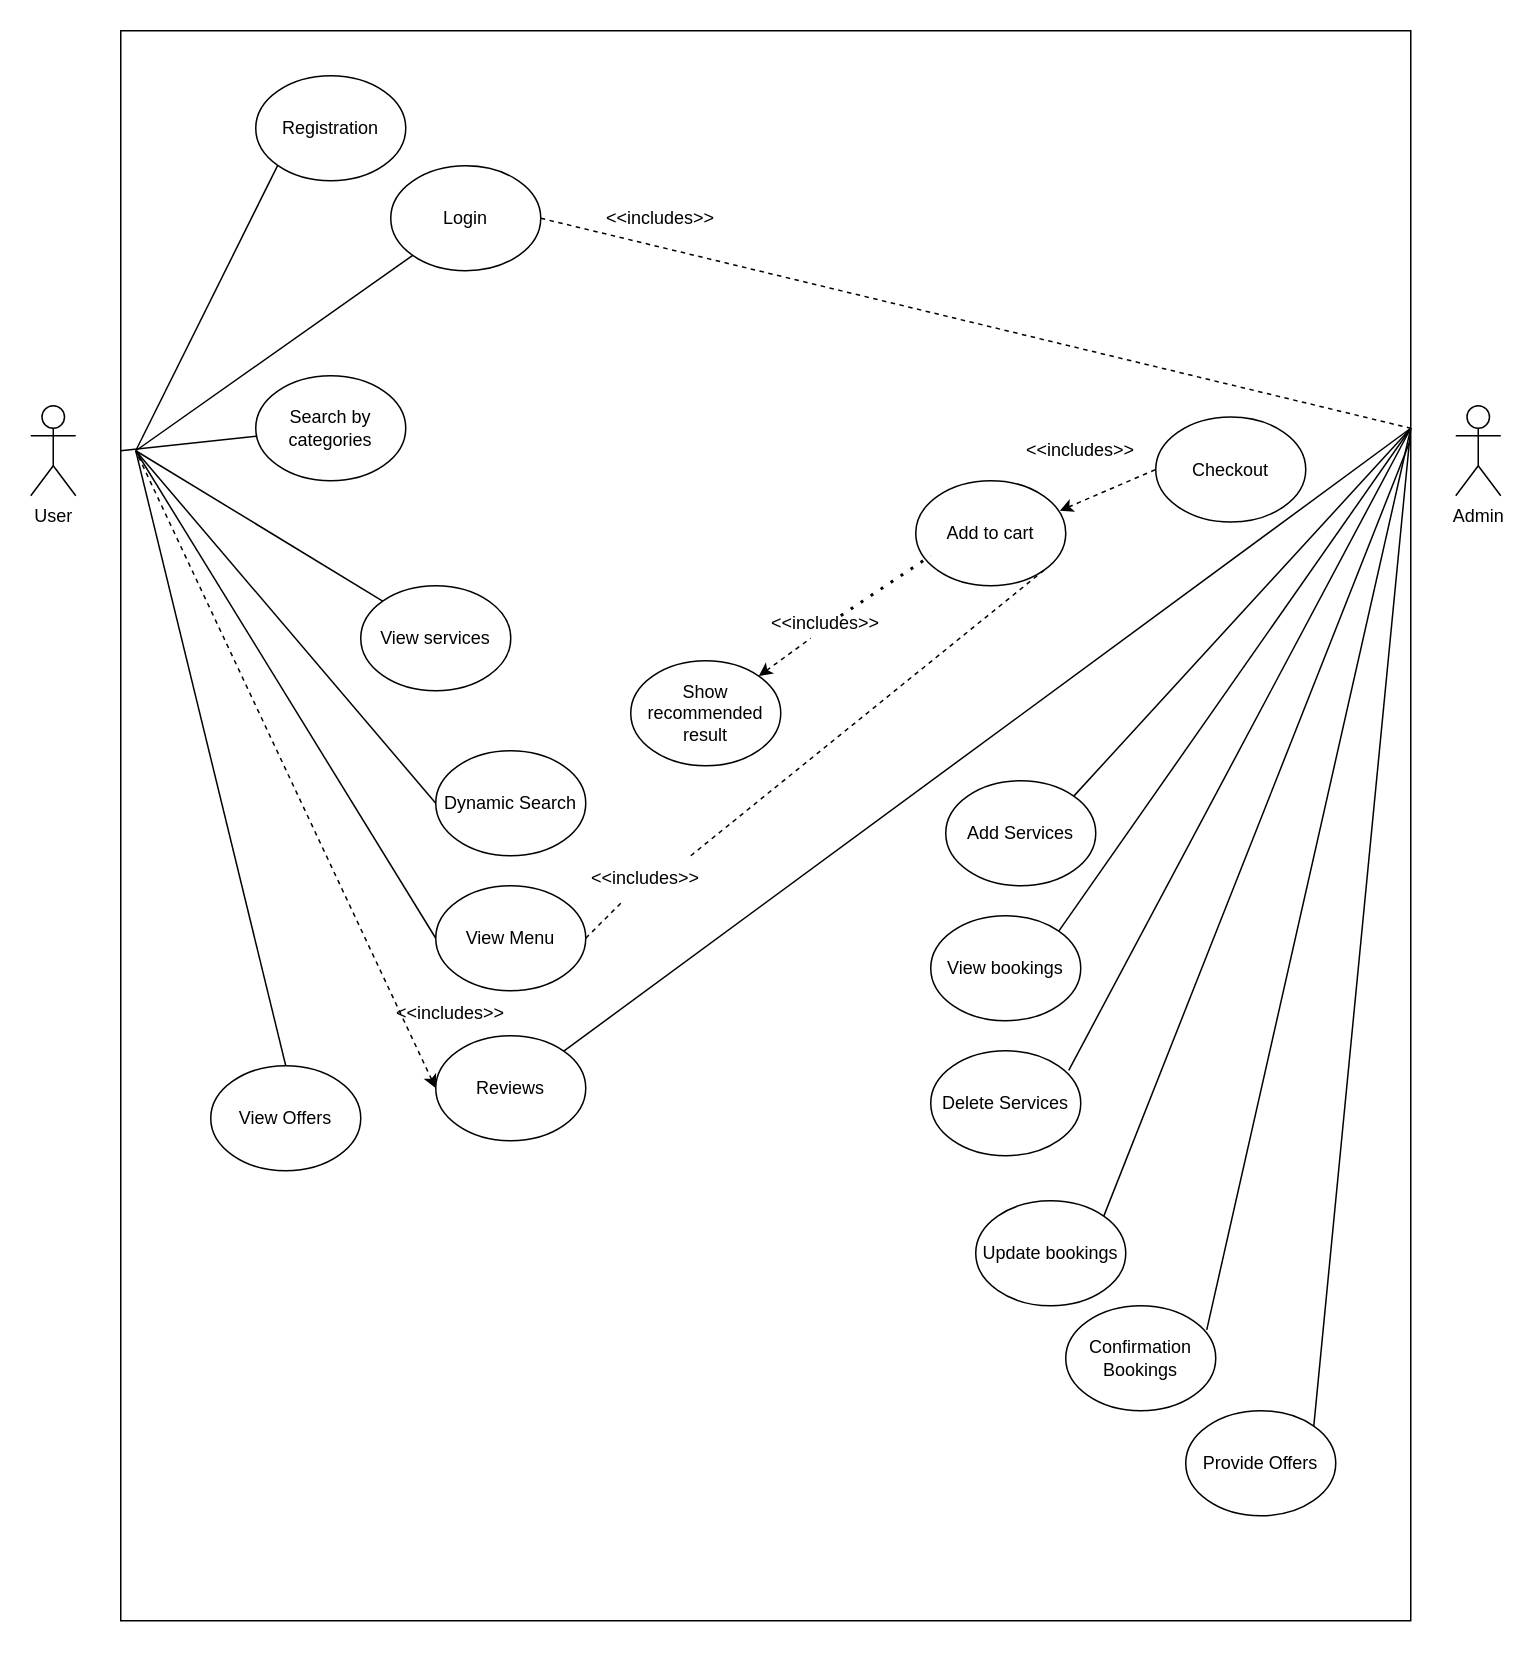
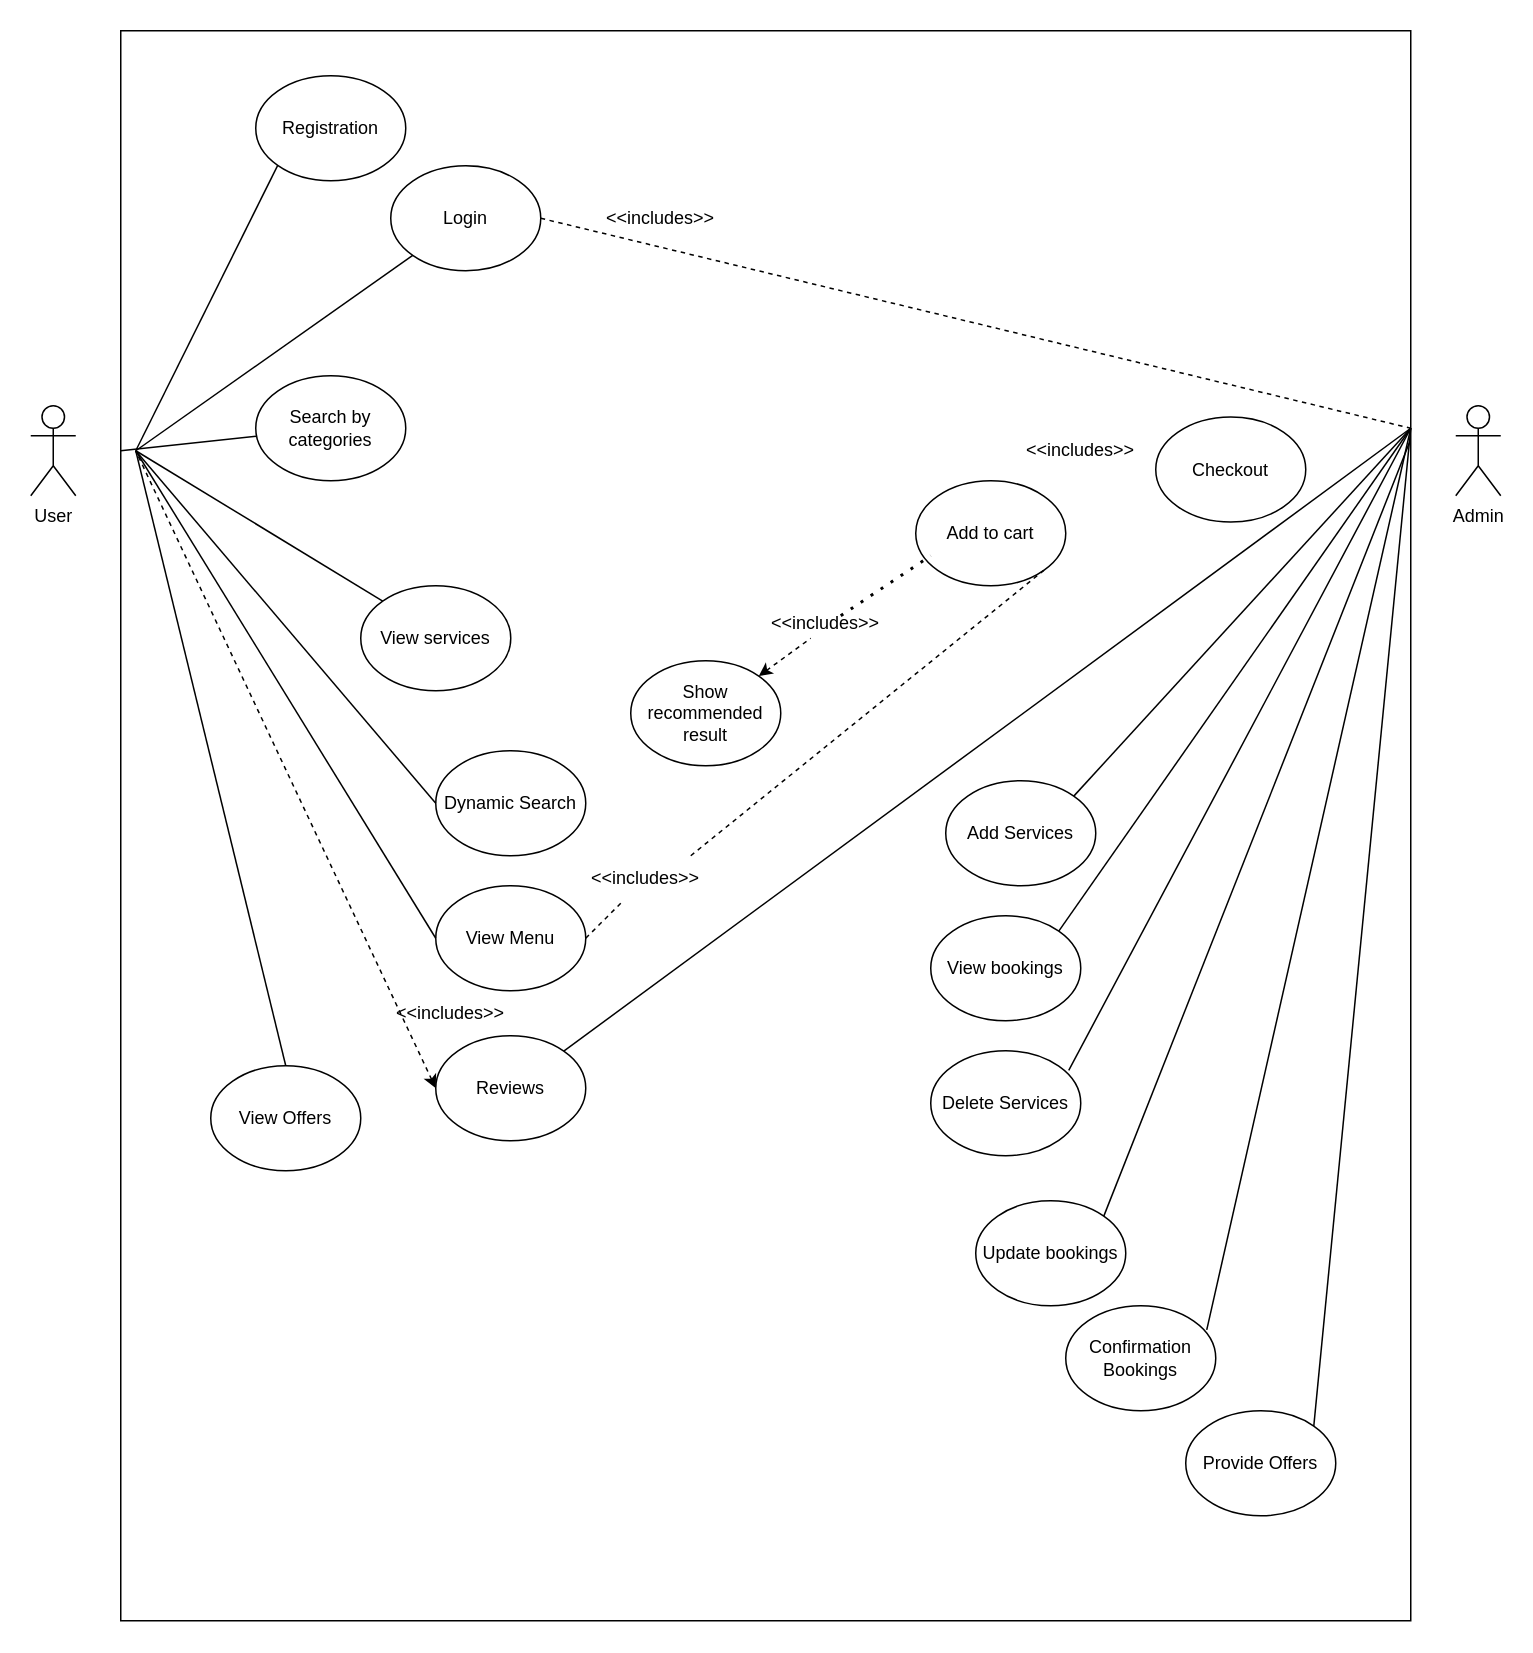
  <mxCell id="0" />
  <mxCell id="1" parent="0" />
  <mxCell id="2" value="" style="rounded=0;whiteSpace=wrap;html=1;" parent="1" vertex="1"><mxGeometry x="80" y="20" width="860" height="1060" as="geometry" /></mxCell>
  <mxCell id="3" value="User" style="shape=umlActor;verticalLabelPosition=bottom;verticalAlign=top;html=1;outlineConnect=0;" parent="1" vertex="1"><mxGeometry x="20" y="270" width="30" height="60" as="geometry" /></mxCell>
  <mxCell id="4" value="Admin" style="shape=umlActor;verticalLabelPosition=bottom;verticalAlign=top;html=1;outlineConnect=0;" parent="1" vertex="1"><mxGeometry x="970" y="270" width="30" height="60" as="geometry" /></mxCell>
  <mxCell id="5" value="Registration" style="ellipse;whiteSpace=wrap;html=1;" parent="1" vertex="1"><mxGeometry x="170" y="50" width="100" height="70" as="geometry" /></mxCell>
  <mxCell id="6" value="View services" style="ellipse;whiteSpace=wrap;html=1;" parent="1" vertex="1"><mxGeometry x="240" y="390" width="100" height="70" as="geometry" /></mxCell>
  <mxCell id="7" value="View bookings" style="ellipse;whiteSpace=wrap;html=1;" parent="1" vertex="1"><mxGeometry x="620" y="610" width="100" height="70" as="geometry" /></mxCell>
  <mxCell id="8" value="Login" style="ellipse;whiteSpace=wrap;html=1;" parent="1" vertex="1"><mxGeometry x="260" y="110" width="100" height="70" as="geometry" /></mxCell>
  <mxCell id="9" value="View Menu" style="ellipse;whiteSpace=wrap;html=1;" parent="1" vertex="1"><mxGeometry x="290" y="590" width="100" height="70" as="geometry" /></mxCell>
  <mxCell id="10" value="Add Services" style="ellipse;whiteSpace=wrap;html=1;" parent="1" vertex="1"><mxGeometry x="630" y="520" width="100" height="70" as="geometry" /></mxCell>
  <mxCell id="11" value="Search by categories" style="ellipse;whiteSpace=wrap;html=1;" parent="1" vertex="1"><mxGeometry x="170" y="250" width="100" height="70" as="geometry" /></mxCell>
  <mxCell id="12" value="Delete Services" style="ellipse;whiteSpace=wrap;html=1;" parent="1" vertex="1"><mxGeometry x="620" y="700" width="100" height="70" as="geometry" /></mxCell>
  <mxCell id="13" value="Update bookings" style="ellipse;whiteSpace=wrap;html=1;" parent="1" vertex="1"><mxGeometry x="650" y="800" width="100" height="70" as="geometry" /></mxCell>
  <mxCell id="14" value="Confirmation Bookings" style="ellipse;whiteSpace=wrap;html=1;" parent="1" vertex="1"><mxGeometry x="710" y="870" width="100" height="70" as="geometry" /></mxCell>
  <mxCell id="15" value="Checkout" style="ellipse;whiteSpace=wrap;html=1;" parent="1" vertex="1"><mxGeometry x="770" y="277.5" width="100" height="70" as="geometry" /></mxCell>
  <mxCell id="16" value="Add to cart" style="ellipse;whiteSpace=wrap;html=1;" parent="1" vertex="1"><mxGeometry x="610" y="320" width="100" height="70" as="geometry" /></mxCell>
  <mxCell id="17" value="" style="endArrow=none;html=1;rounded=0;entryX=0;entryY=1;entryDx=0;entryDy=0;" parent="1" target="5" edge="1"><mxGeometry width="50" height="50" relative="1" as="geometry"><mxPoint x="90" y="300" as="sourcePoint" /><mxPoint x="210" y="90" as="targetPoint" /></mxGeometry></mxCell>
  <mxCell id="18" value="" style="endArrow=none;html=1;rounded=0;entryX=0;entryY=1;entryDx=0;entryDy=0;" parent="1" target="8" edge="1"><mxGeometry width="50" height="50" relative="1" as="geometry"><mxPoint x="90" y="300" as="sourcePoint" /><mxPoint x="240" y="170" as="targetPoint" /></mxGeometry></mxCell>
  <mxCell id="19" value="" style="endArrow=none;html=1;rounded=0;" parent="1" target="11" edge="1"><mxGeometry width="50" height="50" relative="1" as="geometry"><mxPoint x="80" y="300" as="sourcePoint" /><mxPoint x="130" y="300" as="targetPoint" /></mxGeometry></mxCell>
  <mxCell id="20" value="" style="endArrow=none;html=1;rounded=0;entryX=0;entryY=0;entryDx=0;entryDy=0;" parent="1" target="6" edge="1"><mxGeometry width="50" height="50" relative="1" as="geometry"><mxPoint x="90" y="300" as="sourcePoint" /><mxPoint x="210" y="370" as="targetPoint" /></mxGeometry></mxCell>
  <mxCell id="21" value="Dynamic Search" style="ellipse;whiteSpace=wrap;html=1;" parent="1" vertex="1"><mxGeometry x="290" y="500" width="100" height="70" as="geometry" /></mxCell>
  <mxCell id="22" value="" style="endArrow=none;html=1;rounded=0;exitX=0;exitY=0.5;exitDx=0;exitDy=0;" parent="1" source="21" edge="1"><mxGeometry width="50" height="50" relative="1" as="geometry"><mxPoint x="80" y="350" as="sourcePoint" /><mxPoint x="90" y="300" as="targetPoint" /></mxGeometry></mxCell>
  <mxCell id="23" value="" style="endArrow=none;html=1;rounded=0;exitX=1;exitY=0;exitDx=0;exitDy=0;entryX=1;entryY=0.25;entryDx=0;entryDy=0;" parent="1" source="10" target="2" edge="1"><mxGeometry width="50" height="50" relative="1" as="geometry"><mxPoint x="740" y="390" as="sourcePoint" /><mxPoint x="800" y="300" as="targetPoint" /></mxGeometry></mxCell>
  <mxCell id="24" value="" style="endArrow=none;html=1;rounded=0;entryX=1;entryY=0.25;entryDx=0;entryDy=0;exitX=1;exitY=0;exitDx=0;exitDy=0;" parent="1" source="7" target="2" edge="1"><mxGeometry width="50" height="50" relative="1" as="geometry"><mxPoint x="730" y="460" as="sourcePoint" /><mxPoint x="760" y="460" as="targetPoint" /></mxGeometry></mxCell>
  <mxCell id="25" value="" style="endArrow=none;html=1;rounded=0;exitX=0.92;exitY=0.186;exitDx=0;exitDy=0;exitPerimeter=0;entryX=1;entryY=0.25;entryDx=0;entryDy=0;" parent="1" source="12" target="2" edge="1"><mxGeometry width="50" height="50" relative="1" as="geometry"><mxPoint x="770" y="460" as="sourcePoint" /><mxPoint x="820" y="410" as="targetPoint" /></mxGeometry></mxCell>
- <mxCell id="26" value="" style="endArrow=none;dashed=1;html=1;rounded=0;exitX=0.96;exitY=0.286;exitDx=0;exitDy=0;exitPerimeter=0;entryX=0;entryY=0.5;entryDx=0;entryDy=0;startArrow=classic;startFill=1;" parent="1" source="16" target="15" edge="1"><mxGeometry width="50" height="50" relative="1" as="geometry"><mxPoint x="580" y="340" as="sourcePoint" /><mxPoint x="630" y="290" as="targetPoint" /></mxGeometry></mxCell>
  <mxCell id="27" value="&amp;lt;&amp;lt;includes&amp;gt;&amp;gt;" style="text;html=1;strokeColor=none;fillColor=none;align=center;verticalAlign=middle;whiteSpace=wrap;rounded=0;" parent="1" vertex="1"><mxGeometry x="690" y="282.5" width="60" height="35" as="geometry" /></mxCell>
  <mxCell id="28" value="" style="endArrow=none;html=1;rounded=0;entryX=0.999;entryY=0.259;entryDx=0;entryDy=0;entryPerimeter=0;exitX=1;exitY=0;exitDx=0;exitDy=0;" parent="1" source="13" target="2" edge="1"><mxGeometry width="50" height="50" relative="1" as="geometry"><mxPoint x="720" y="650" as="sourcePoint" /><mxPoint x="770" y="600" as="targetPoint" /></mxGeometry></mxCell>
  <mxCell id="29" value="" style="endArrow=none;html=1;rounded=0;exitX=0.94;exitY=0.229;exitDx=0;exitDy=0;exitPerimeter=0;entryX=1;entryY=0.25;entryDx=0;entryDy=0;" parent="1" source="14" target="2" edge="1"><mxGeometry width="50" height="50" relative="1" as="geometry"><mxPoint x="740" y="750" as="sourcePoint" /><mxPoint x="800" y="320" as="targetPoint" /></mxGeometry></mxCell>
  <mxCell id="30" value="" style="endArrow=none;dashed=1;html=1;rounded=0;exitX=1;exitY=0.5;exitDx=0;exitDy=0;entryX=1;entryY=0.25;entryDx=0;entryDy=0;" parent="1" source="8" target="2" edge="1"><mxGeometry width="50" height="50" relative="1" as="geometry"><mxPoint x="270" y="220" as="sourcePoint" /><mxPoint x="320" y="170" as="targetPoint" /></mxGeometry></mxCell>
  <mxCell id="31" value="&amp;lt;&amp;lt;includes&amp;gt;&amp;gt;" style="text;html=1;strokeColor=none;fillColor=none;align=center;verticalAlign=middle;whiteSpace=wrap;rounded=0;" parent="1" vertex="1"><mxGeometry x="410" y="130" width="60" height="30" as="geometry" /></mxCell>
  <mxCell id="32" value="" style="endArrow=none;html=1;rounded=0;entryX=0;entryY=0.5;entryDx=0;entryDy=0;" parent="1" target="9" edge="1"><mxGeometry width="50" height="50" relative="1" as="geometry"><mxPoint x="90" y="300" as="sourcePoint" /><mxPoint x="140" y="300" as="targetPoint" /></mxGeometry></mxCell>
  <mxCell id="33" value="" style="endArrow=none;dashed=1;html=1;rounded=0;exitX=1;exitY=0;exitDx=0;exitDy=0;entryX=1;entryY=1;entryDx=0;entryDy=0;startArrow=none;" parent="1" source="43" target="16" edge="1"><mxGeometry width="50" height="50" relative="1" as="geometry"><mxPoint x="390" y="610" as="sourcePoint" /><mxPoint x="440" y="560" as="targetPoint" /></mxGeometry></mxCell>
  <mxCell id="34" value="Reviews" style="ellipse;whiteSpace=wrap;html=1;" parent="1" vertex="1"><mxGeometry x="290" y="690" width="100" height="70" as="geometry" /></mxCell>
  <mxCell id="35" value="" style="endArrow=none;html=1;rounded=0;exitX=1;exitY=0;exitDx=0;exitDy=0;entryX=1;entryY=0.25;entryDx=0;entryDy=0;" parent="1" source="34" target="2" edge="1"><mxGeometry width="50" height="50" relative="1" as="geometry"><mxPoint x="495.718" y="733.008" as="sourcePoint" /><mxPoint x="800" y="310" as="targetPoint" /></mxGeometry></mxCell>
  <mxCell id="36" value="" style="endArrow=none;dashed=1;html=1;rounded=0;exitX=0;exitY=0.5;exitDx=0;exitDy=0;startArrow=classic;startFill=1;" parent="1" source="34" edge="1"><mxGeometry width="50" height="50" relative="1" as="geometry"><mxPoint x="420" y="580" as="sourcePoint" /><mxPoint x="90" y="300" as="targetPoint" /></mxGeometry></mxCell>
  <mxCell id="37" value="&amp;lt;&amp;lt;includes&amp;gt;&amp;gt;" style="text;html=1;strokeColor=none;fillColor=none;align=center;verticalAlign=middle;whiteSpace=wrap;rounded=0;" parent="1" vertex="1"><mxGeometry x="270" y="660" width="60" height="30" as="geometry" /></mxCell>
  <mxCell id="38" value="Show recommended result" style="ellipse;whiteSpace=wrap;html=1;" parent="1" vertex="1"><mxGeometry x="420" y="440" width="100" height="70" as="geometry" /></mxCell>
  <mxCell id="39" value="&amp;lt;&amp;lt;includes&amp;gt;&amp;gt;" style="text;html=1;strokeColor=none;fillColor=none;align=center;verticalAlign=middle;whiteSpace=wrap;rounded=0;" parent="1" vertex="1"><mxGeometry x="520" y="400" width="60" height="30" as="geometry" /></mxCell>
  <mxCell id="40" value="" style="endArrow=none;dashed=1;html=1;rounded=0;startArrow=classic;startFill=1;exitX=1;exitY=0;exitDx=0;exitDy=0;" parent="1" source="38" edge="1"><mxGeometry width="50" height="50" relative="1" as="geometry"><mxPoint x="445.718" y="450.508" as="sourcePoint" /><mxPoint x="540" y="425" as="targetPoint" /></mxGeometry></mxCell>
  <mxCell id="41" value="Provide Offers" style="ellipse;whiteSpace=wrap;html=1;" parent="1" vertex="1"><mxGeometry x="790" y="940" width="100" height="70" as="geometry" /></mxCell>
  <mxCell id="42" value="" style="endArrow=none;html=1;rounded=0;exitX=1;exitY=0;exitDx=0;exitDy=0;entryX=1;entryY=0.25;entryDx=0;entryDy=0;" parent="1" source="41" target="2" edge="1"><mxGeometry width="50" height="50" relative="1" as="geometry"><mxPoint x="814" y="896.03" as="sourcePoint" /><mxPoint x="950" y="295" as="targetPoint" /></mxGeometry></mxCell>
  <mxCell id="43" value="&amp;lt;&amp;lt;includes&amp;gt;&amp;gt;" style="text;html=1;strokeColor=none;fillColor=none;align=center;verticalAlign=middle;whiteSpace=wrap;rounded=0;" parent="1" vertex="1"><mxGeometry x="400" y="570" width="60" height="30" as="geometry" /></mxCell>
  <mxCell id="44" value="" style="endArrow=none;dashed=1;html=1;rounded=0;exitX=1;exitY=0.5;exitDx=0;exitDy=0;entryX=0.25;entryY=1;entryDx=0;entryDy=0;" parent="1" source="9" target="43" edge="1"><mxGeometry width="50" height="50" relative="1" as="geometry"><mxPoint x="390" y="625" as="sourcePoint" /><mxPoint x="695.355" y="379.749" as="targetPoint" /></mxGeometry></mxCell>
  <mxCell id="45" value="View Offers" style="ellipse;whiteSpace=wrap;html=1;" parent="1" vertex="1"><mxGeometry x="140" y="710" width="100" height="70" as="geometry" /></mxCell>
  <mxCell id="46" value="" style="endArrow=none;html=1;rounded=0;entryX=0.5;entryY=0;entryDx=0;entryDy=0;" parent="1" target="45" edge="1"><mxGeometry width="50" height="50" relative="1" as="geometry"><mxPoint x="90" y="300" as="sourcePoint" /><mxPoint x="350" y="907.5" as="targetPoint" /></mxGeometry></mxCell>
  <mxCell id="47" value="" style="endArrow=none;dashed=1;html=1;dashPattern=1 3;strokeWidth=2;rounded=0;" edge="1" parent="1"><mxGeometry width="50" height="50" relative="1" as="geometry"><mxPoint x="560" y="410" as="sourcePoint" /><mxPoint x="620" y="370" as="targetPoint" /></mxGeometry></mxCell>
